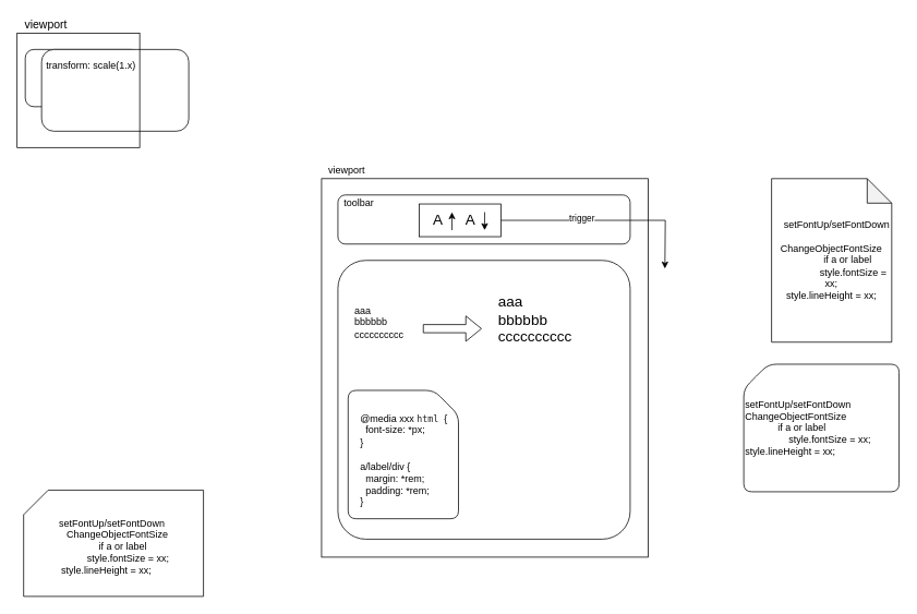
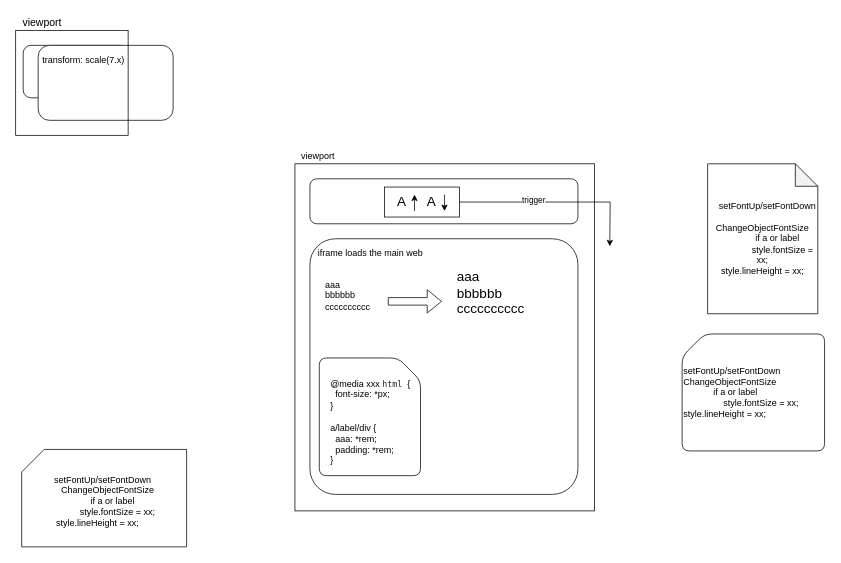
  <mxCell id="0" />
  <mxCell id="1" parent="0" />
  <mxCell id="2" value="" style="rounded=0;whiteSpace=wrap;html=1;" vertex="1" parent="1"><mxGeometry x="392.5" y="218" width="399.5" height="463" as="geometry" /></mxCell>
  <mxCell id="3" value="" style="rounded=1;whiteSpace=wrap;html=1;" vertex="1" parent="1"><mxGeometry x="412.5" y="238" width="357.5" height="60" as="geometry" /></mxCell>
  <mxCell id="4" value="" style="group" vertex="1" connectable="0" parent="1"><mxGeometry x="512" y="249" width="100" height="40" as="geometry" /></mxCell>
  <mxCell id="5" value="" style="rounded=0;whiteSpace=wrap;html=1;" parent="4" vertex="1"><mxGeometry width="100" height="40" as="geometry" /></mxCell>
  <mxCell id="6" value="" style="group" vertex="1" connectable="0" parent="4"><mxGeometry x="10" y="10" width="70" height="20" as="geometry" /></mxCell>
  <mxCell id="7" value="" style="endArrow=classic;html=1;exitX=1;exitY=1.1;exitDx=0;exitDy=0;exitPerimeter=0;" edge="1" parent="6" source="8"><mxGeometry width="50" height="50" relative="1" as="geometry"><mxPoint x="30" y="30" as="sourcePoint" /><mxPoint x="30" as="targetPoint" /></mxGeometry></mxCell>
  <mxCell id="8" value="&lt;font style=&quot;font-size: 18px&quot;&gt;A&amp;nbsp;&lt;/font&gt;" style="text;html=1;resizable=0;autosize=1;align=center;verticalAlign=middle;points=[];fillColor=none;strokeColor=none;rounded=0;" vertex="1" parent="6"><mxGeometry width="30" height="20" as="geometry" /></mxCell>
  <mxCell id="9" value="" style="endArrow=classic;html=1;exitX=1;exitY=1.1;exitDx=0;exitDy=0;exitPerimeter=0;entryX=1;entryY=1.1;entryDx=0;entryDy=0;entryPerimeter=0;" edge="1" parent="6" target="10"><mxGeometry width="50" height="50" relative="1" as="geometry"><mxPoint x="70" as="sourcePoint" /><mxPoint x="70" y="30" as="targetPoint" /></mxGeometry></mxCell>
  <mxCell id="10" value="&lt;font style=&quot;font-size: 18px&quot;&gt;A&amp;nbsp;&lt;/font&gt;" style="text;html=1;resizable=0;autosize=1;align=center;verticalAlign=middle;points=[];fillColor=none;strokeColor=none;rounded=0;" vertex="1" parent="6"><mxGeometry x="40" width="30" height="20" as="geometry" /></mxCell>
  <mxCell id="11" value="" style="group" vertex="1" connectable="0" parent="1"><mxGeometry x="20" y="20" width="210" height="160" as="geometry" /></mxCell>
  <mxCell id="12" value="" style="rounded=1;whiteSpace=wrap;html=1;" vertex="1" parent="11"><mxGeometry x="10" y="40" width="140" height="70" as="geometry" /></mxCell>
  <mxCell id="13" value="" style="rounded=1;whiteSpace=wrap;html=1;" vertex="1" parent="11"><mxGeometry x="30" y="40" width="180" height="100" as="geometry" /></mxCell>
  <mxCell id="14" value="" style="rounded=0;whiteSpace=wrap;html=1;fillColor=none;" vertex="1" parent="11"><mxGeometry y="20" width="150" height="140" as="geometry" /></mxCell>
  <mxCell id="15" value="&lt;font style=&quot;font-size: 14px&quot;&gt;viewport&lt;br&gt;&lt;/font&gt;" style="text;html=1;resizable=0;autosize=1;align=center;verticalAlign=middle;points=[];fillColor=none;strokeColor=none;rounded=0;" vertex="1" parent="11"><mxGeometry width="70" height="20" as="geometry" /></mxCell>
- <mxCell id="16" value="transform: scale(1.x)" style="text;html=1;resizable=0;autosize=1;align=center;verticalAlign=middle;points=[];fillColor=none;strokeColor=none;rounded=0;" vertex="1" parent="11"><mxGeometry x="30" y="50" width="120" height="20" as="geometry" /></mxCell>
+ <mxCell id="16" value="transform: scale(7.x)" style="text;html=1;resizable=0;autosize=1;align=center;verticalAlign=middle;points=[];fillColor=none;strokeColor=none;rounded=0;" vertex="1" parent="11"><mxGeometry x="30" y="50" width="120" height="20" as="geometry" /></mxCell>
  <mxCell id="17" value="viewport" style="text;html=1;align=center;verticalAlign=middle;resizable=0;points=[];autosize=1;strokeColor=none;" vertex="1" parent="1"><mxGeometry x="392.5" y="198" width="60" height="20" as="geometry" /></mxCell>
- <mxCell id="18" value="toolbar" style="text;html=1;align=center;verticalAlign=middle;resizable=0;points=[];autosize=1;strokeColor=none;" vertex="1" parent="1"><mxGeometry x="412.5" y="238" width="50" height="20" as="geometry" /></mxCell>
  <mxCell id="19" value="" style="rounded=1;whiteSpace=wrap;html=1;fillColor=none;arcSize=10;" vertex="1" parent="1"><mxGeometry x="412.5" y="318" width="357.5" height="341" as="geometry" /></mxCell>
+ <mxCell id="20" value="iframe loads the main web" style="text;html=1;align=center;verticalAlign=middle;resizable=0;points=[];autosize=1;strokeColor=none;" vertex="1" parent="1"><mxGeometry x="412.5" y="328" width="160" height="20" as="geometry" /></mxCell>
  <mxCell id="21" value="" style="edgeStyle=orthogonalEdgeStyle;rounded=0;orthogonalLoop=1;jettySize=auto;html=1;exitX=1;exitY=0.5;exitDx=0;exitDy=0;" edge="1" parent="1" source="5"><mxGeometry relative="1" as="geometry"><mxPoint x="812.5" y="328" as="targetPoint" /></mxGeometry></mxCell>
  <mxCell id="22" value="trigger" style="edgeLabel;html=1;align=center;verticalAlign=middle;resizable=0;points=[];" vertex="1" connectable="0" parent="21"><mxGeometry x="-0.248" y="3" relative="1" as="geometry"><mxPoint as="offset" /></mxGeometry></mxCell>
  <mxCell id="23" value="&lt;span style=&quot;text-align: left&quot;&gt;&amp;nbsp; &amp;nbsp; setFontUp/setFontDown&lt;/span&gt;&lt;br style=&quot;text-align: left&quot;&gt;&lt;span style=&quot;text-align: left&quot;&gt;&amp;nbsp; &amp;nbsp; &amp;nbsp; &amp;nbsp; ChangeObjectFontSize&lt;/span&gt;&lt;br style=&quot;text-align: left&quot;&gt;&lt;span style=&quot;text-align: left&quot;&gt;&amp;nbsp; &amp;nbsp; &amp;nbsp; &amp;nbsp; &amp;nbsp; &amp;nbsp; if a or label&lt;/span&gt;&lt;br style=&quot;text-align: left&quot;&gt;&lt;span style=&quot;text-align: left&quot;&gt;&amp;nbsp; &amp;nbsp; &amp;nbsp; &amp;nbsp; &amp;nbsp; &amp;nbsp; &amp;nbsp; &amp;nbsp; style.fontSize = xx;&lt;/span&gt;&lt;br style=&quot;text-align: left&quot;&gt;&lt;span style=&quot;text-align: left&quot;&gt;&lt;/span&gt;&lt;span style=&quot;text-align: left&quot;&gt;&lt;/span&gt;&lt;span style=&quot;text-align: left&quot;&gt;&lt;span&gt; &lt;/span&gt;&lt;span&gt; &lt;/span&gt;style.lineHeight = xx;&lt;/span&gt;" style="text;html=1;align=center;verticalAlign=middle;resizable=0;points=[];autosize=1;strokeColor=none;" vertex="1" parent="1"><mxGeometry x="47" y="631" width="164" height="74" as="geometry" /></mxCell>
  <mxCell id="24" value="&lt;span style=&quot;text-align: left&quot;&gt;&amp;nbsp; &amp;nbsp; setFontUp/setFontDown&lt;/span&gt;&lt;br style=&quot;text-align: left&quot;&gt;&lt;span style=&quot;text-align: left&quot;&gt;&amp;nbsp; &amp;nbsp; &amp;nbsp; &amp;nbsp; ChangeObjectFontSize&lt;/span&gt;&lt;br style=&quot;text-align: left&quot;&gt;&lt;span style=&quot;text-align: left&quot;&gt;&amp;nbsp; &amp;nbsp; &amp;nbsp; &amp;nbsp; &amp;nbsp; &amp;nbsp; if a or label&lt;/span&gt;&lt;br style=&quot;text-align: left&quot;&gt;&lt;span style=&quot;text-align: left&quot;&gt;&amp;nbsp; &amp;nbsp; &amp;nbsp; &amp;nbsp; &amp;nbsp; &amp;nbsp; &amp;nbsp; &amp;nbsp; style.fontSize = xx;&lt;/span&gt;&lt;br style=&quot;text-align: left&quot;&gt;&lt;span style=&quot;text-align: left&quot;&gt;&lt;/span&gt;&lt;span style=&quot;text-align: left&quot;&gt;&lt;/span&gt;&lt;span style=&quot;text-align: left&quot;&gt;&lt;span&gt; &lt;/span&gt;&lt;span&gt; &lt;/span&gt;style.lineHeight = xx;&lt;/span&gt;" style="shape=note;whiteSpace=wrap;html=1;backgroundOutline=1;darkOpacity=0.05;fillColor=none;" vertex="1" parent="1"><mxGeometry x="943" y="218" width="147" height="200" as="geometry" /></mxCell>
  <mxCell id="25" value="aaa&lt;br&gt;bbbbbb&lt;br&gt;cccccccccc" style="text;html=1;align=left;verticalAlign=middle;resizable=0;points=[];autosize=1;strokeColor=none;" vertex="1" parent="1"><mxGeometry x="430.5" y="371" width="70" height="46" as="geometry" /></mxCell>
  <mxCell id="26" value="" style="shape=card;whiteSpace=wrap;html=1;fillColor=none;" vertex="1" parent="1"><mxGeometry x="28" y="599" width="220" height="130" as="geometry" /></mxCell>
  <mxCell id="27" value="&lt;font style=&quot;font-size: 18px&quot;&gt;aaa&lt;br&gt;bbbbbb&lt;br&gt;&lt;font&gt;cccccccccc&lt;/font&gt;&lt;/font&gt;" style="text;html=1;align=left;verticalAlign=middle;resizable=0;points=[];autosize=1;strokeColor=none;" vertex="1" parent="1"><mxGeometry x="607" y="365" width="100" height="52" as="geometry" /></mxCell>
  <mxCell id="28" value="" style="shape=flexArrow;endArrow=classic;html=1;" edge="1" parent="1"><mxGeometry width="50" height="50" relative="1" as="geometry"><mxPoint x="516.5" y="401.5" as="sourcePoint" /><mxPoint x="588.5" y="401.5" as="targetPoint" /></mxGeometry></mxCell>
  <mxCell id="29" value="" style="group" vertex="1" connectable="0" parent="1"><mxGeometry x="425" y="477" width="135" height="157" as="geometry" /></mxCell>
  <mxCell id="30" value="" style="shape=card;whiteSpace=wrap;html=1;fillColor=none;flipH=1;rounded=1;" vertex="1" parent="29"><mxGeometry width="135" height="157" as="geometry" /></mxCell>
  <mxCell id="31" value="@media xxx&amp;nbsp;&lt;span style=&quot;color: rgb(32 , 33 , 36) ; font-family: &amp;#34;menlo&amp;#34; , monospace ; font-size: 11px ; background-color: rgb(255 , 255 , 255)&quot;&gt;html&lt;/span&gt;&amp;nbsp; {&lt;br&gt;&amp;nbsp; font-size: *px;&lt;br&gt;}" style="text;html=1;align=left;verticalAlign=middle;resizable=0;points=[];autosize=1;strokeColor=none;rotation=0;" vertex="1" parent="29"><mxGeometry x="13" y="26" width="119" height="46" as="geometry" /></mxCell>
- <mxCell id="32" value="a/label/div {&lt;br&gt;&lt;div&gt;&lt;span&gt;&amp;nbsp; margin: *rem;&lt;/span&gt;&lt;/div&gt;&lt;div&gt;&lt;span&gt;&amp;nbsp; padding: *rem;&lt;br&gt;&lt;/span&gt;&lt;/div&gt;&lt;div&gt;&lt;span&gt;}&lt;/span&gt;&lt;/div&gt;" style="text;html=1;align=left;verticalAlign=middle;resizable=0;points=[];autosize=1;strokeColor=none;" vertex="1" parent="29"><mxGeometry x="13" y="85" width="95" height="60" as="geometry" /></mxCell>
+ <mxCell id="32" value="a/label/div {&lt;br&gt;&lt;div&gt;&lt;span&gt;&amp;nbsp; aaa: *rem;&lt;/span&gt;&lt;/div&gt;&lt;div&gt;&lt;span&gt;&amp;nbsp; padding: *rem;&lt;br&gt;&lt;/span&gt;&lt;/div&gt;&lt;div&gt;&lt;span&gt;}&lt;/span&gt;&lt;/div&gt;" style="text;html=1;align=left;verticalAlign=middle;resizable=0;points=[];autosize=1;strokeColor=none;" vertex="1" parent="29"><mxGeometry x="13" y="85" width="95" height="60" as="geometry" /></mxCell>
  <mxCell id="33" value="&lt;span&gt;setFontUp/setFontDown&lt;br&gt;&lt;/span&gt;&lt;span&gt;ChangeObjectFontSize&lt;/span&gt;&lt;br&gt;&lt;div&gt;&lt;span&gt;&amp;nbsp; &amp;nbsp; &amp;nbsp; &amp;nbsp; &amp;nbsp; &amp;nbsp; if a or label&lt;/span&gt;&lt;/div&gt;&lt;span&gt;&amp;nbsp; &amp;nbsp; &amp;nbsp; &amp;nbsp; &amp;nbsp; &amp;nbsp; &amp;nbsp; &amp;nbsp; style.fontSize = xx;&lt;/span&gt;&lt;br&gt;&lt;span&gt;&lt;/span&gt;&lt;span&gt;&lt;/span&gt;&lt;span&gt;style.lineHeight = xx;&lt;/span&gt;" style="shape=card;whiteSpace=wrap;html=1;fillColor=none;flipH=0;rounded=1;sketch=0;align=left;" vertex="1" parent="1"><mxGeometry x="909" y="445" width="190" height="156" as="geometry" /></mxCell>
